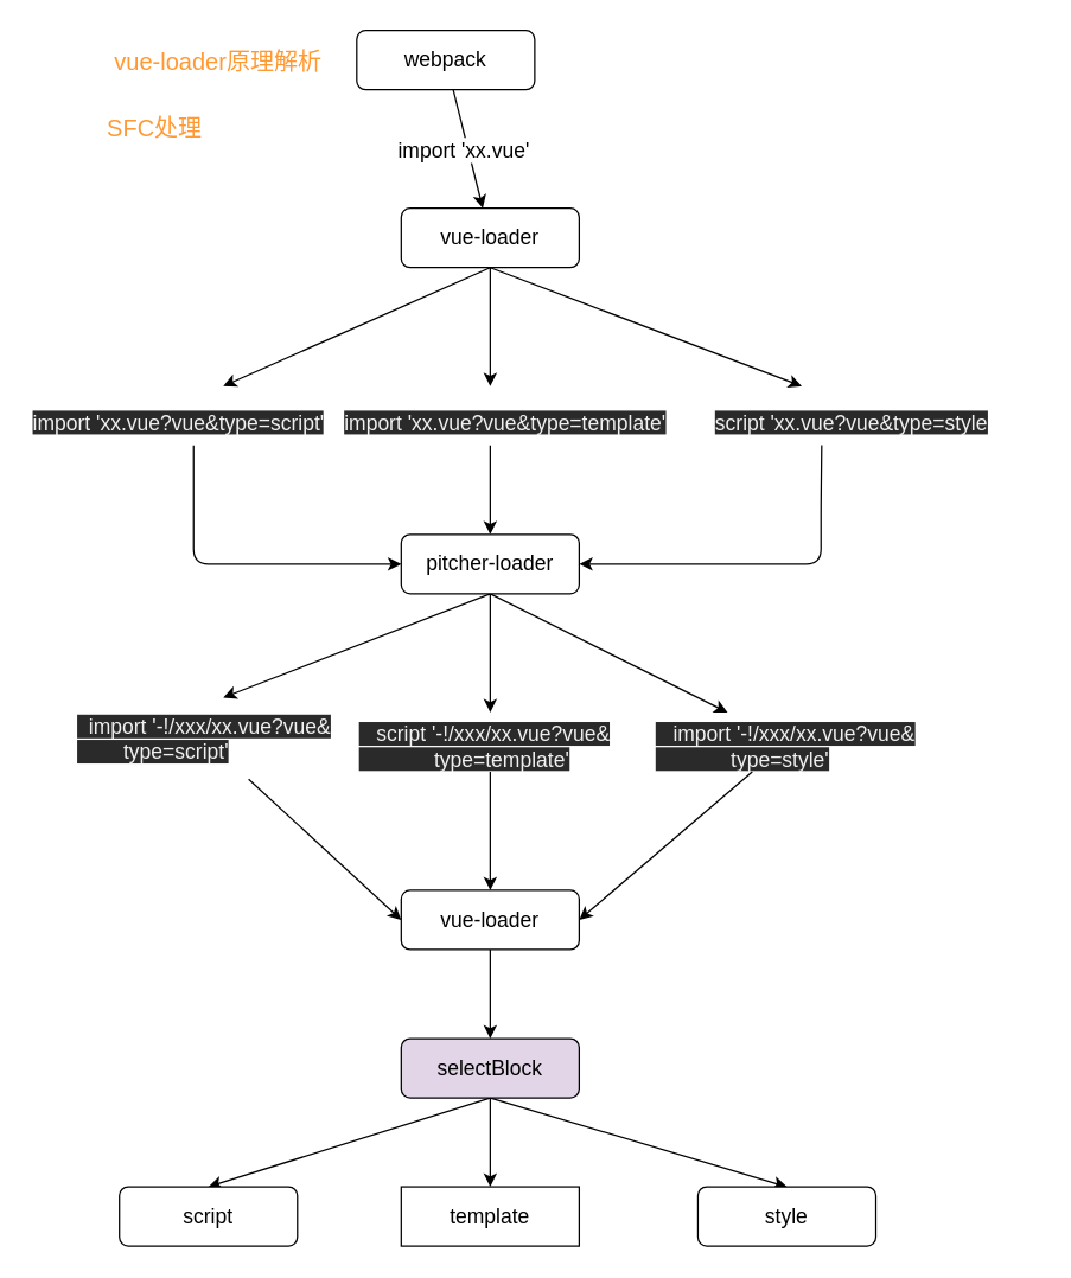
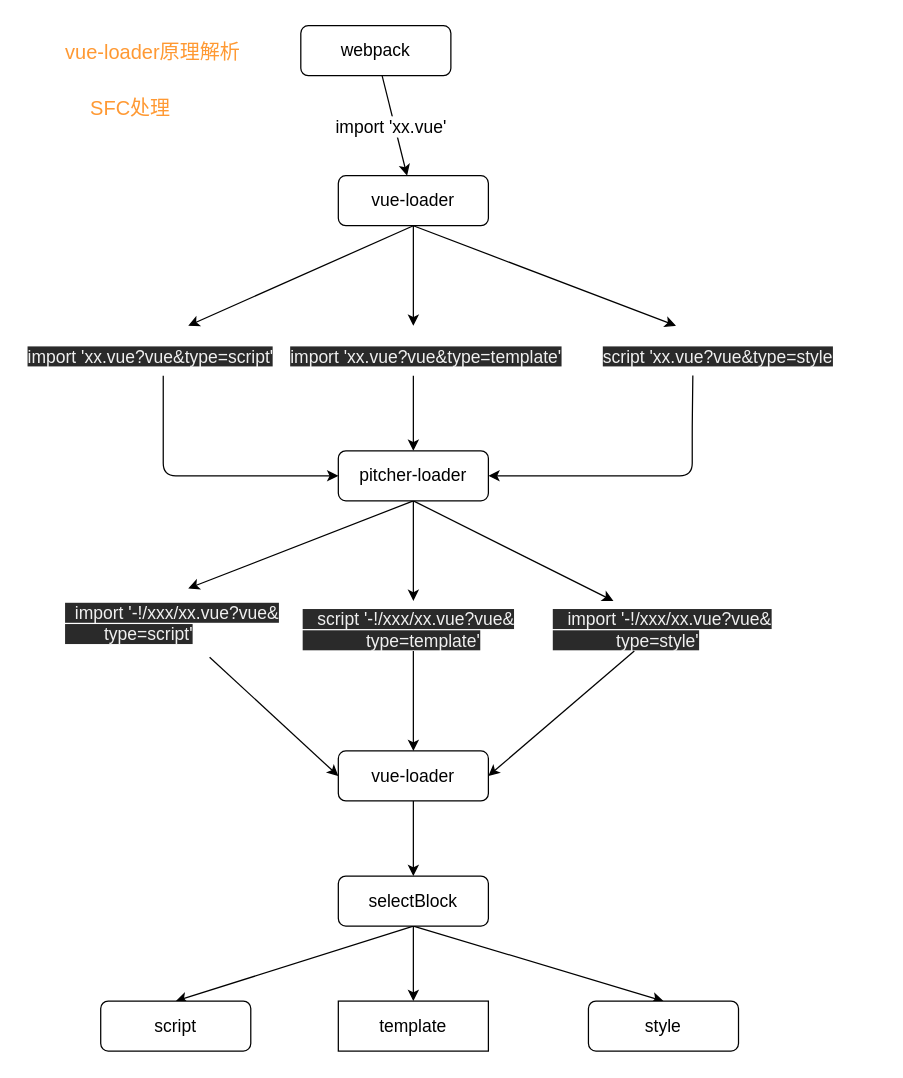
  <mxCell id="0" />
  <mxCell id="1" parent="0" />
  <mxCell id="2" value="" style="edgeStyle=none;html=1;fontSize=16;" edge="1" parent="1" source="4" target="8"><mxGeometry relative="1" as="geometry" /></mxCell>
  <mxCell id="3" value="&lt;span&gt;import 'xx.vue'&lt;/span&gt;" style="edgeLabel;html=1;align=center;verticalAlign=middle;resizable=0;points=[];fontSize=14;" vertex="1" connectable="0" parent="2"><mxGeometry x="-0.342" relative="1" as="geometry"><mxPoint y="14" as="offset" /></mxGeometry></mxCell>
  <mxCell id="4" value="&lt;font style=&quot;font-size: 14px&quot;&gt;webpack&lt;/font&gt;" style="rounded=1;whiteSpace=wrap;html=1;" vertex="1" parent="1"><mxGeometry x="240" y="20" width="120" height="40" as="geometry" /></mxCell>
  <mxCell id="5" style="edgeStyle=none;html=1;fontSize=14;exitX=0.5;exitY=1;exitDx=0;exitDy=0;" edge="1" parent="1" source="8"><mxGeometry relative="1" as="geometry"><mxPoint x="150" y="260" as="targetPoint" /></mxGeometry></mxCell>
  <mxCell id="6" style="edgeStyle=none;html=1;fontSize=14;" edge="1" parent="1" source="8"><mxGeometry relative="1" as="geometry"><mxPoint x="330" y="260" as="targetPoint" /></mxGeometry></mxCell>
  <mxCell id="7" style="edgeStyle=none;html=1;fontSize=14;exitX=0.5;exitY=1;exitDx=0;exitDy=0;" edge="1" parent="1" source="8"><mxGeometry relative="1" as="geometry"><mxPoint x="540" y="260" as="targetPoint" /></mxGeometry></mxCell>
  <mxCell id="8" value="&lt;font style=&quot;font-size: 14px&quot;&gt;vue-loader&lt;/font&gt;" style="rounded=1;whiteSpace=wrap;html=1;" vertex="1" parent="1"><mxGeometry x="270" y="140" width="120" height="40" as="geometry" /></mxCell>
  <mxCell id="9" style="edgeStyle=none;html=1;fontSize=14;" edge="1" parent="1" source="10" target="18"><mxGeometry relative="1" as="geometry"><mxPoint x="130" y="390" as="targetPoint" /><Array as="points"><mxPoint x="130" y="380" /></Array></mxGeometry></mxCell>
  <mxCell id="10" value="&lt;meta charset=&quot;utf-8&quot;&gt;&lt;span style=&quot;color: rgb(240, 240, 240); font-family: helvetica; font-size: 14px; font-style: normal; font-weight: 400; letter-spacing: normal; text-align: center; text-indent: 0px; text-transform: none; word-spacing: 0px; background-color: rgb(42, 42, 42); display: inline; float: none;&quot;&gt;import 'xx.vue?vue&amp;amp;type=script'&lt;/span&gt;" style="text;whiteSpace=wrap;html=1;fontSize=14;" vertex="1" parent="1"><mxGeometry x="20" y="270" width="220" height="30" as="geometry" /></mxCell>
  <mxCell id="11" value="" style="edgeStyle=none;html=1;fontSize=14;" edge="1" parent="1" target="18"><mxGeometry relative="1" as="geometry"><mxPoint x="330" y="300" as="sourcePoint" /></mxGeometry></mxCell>
  <mxCell id="12" value="&lt;span style=&quot;color: rgb(240 , 240 , 240) ; font-family: &amp;#34;helvetica&amp;#34; ; font-size: 14px ; font-style: normal ; font-weight: 400 ; letter-spacing: normal ; text-align: center ; text-indent: 0px ; text-transform: none ; word-spacing: 0px ; background-color: rgb(42 , 42 , 42) ; display: inline ; float: none&quot;&gt;import 'xx.vue?vue&amp;amp;type=template'&lt;/span&gt;" style="text;whiteSpace=wrap;html=1;fontSize=14;" vertex="1" parent="1"><mxGeometry x="230" y="270" width="220" height="30" as="geometry" /></mxCell>
  <mxCell id="13" style="edgeStyle=none;html=1;fontSize=14;entryX=1;entryY=0.5;entryDx=0;entryDy=0;exitX=0.334;exitY=0.992;exitDx=0;exitDy=0;exitPerimeter=0;" edge="1" parent="1" source="14" target="18"><mxGeometry relative="1" as="geometry"><mxPoint x="590" y="410" as="targetPoint" /><Array as="points"><mxPoint x="553" y="340" /><mxPoint x="553" y="380" /></Array></mxGeometry></mxCell>
  <mxCell id="14" value="&lt;span style=&quot;color: rgb(240 , 240 , 240) ; font-family: &amp;#34;helvetica&amp;#34; ; font-size: 14px ; font-style: normal ; font-weight: 400 ; letter-spacing: normal ; text-align: center ; text-indent: 0px ; text-transform: none ; word-spacing: 0px ; background-color: rgb(42 , 42 , 42) ; display: inline ; float: none&quot;&gt;script 'xx.vue?vue&amp;amp;type=style&lt;/span&gt;" style="text;whiteSpace=wrap;html=1;fontSize=14;" vertex="1" parent="1"><mxGeometry x="480" y="270" width="220" height="30" as="geometry" /></mxCell>
  <mxCell id="15" style="edgeStyle=none;html=1;fontSize=16;fontColor=#FF9933;exitX=0.5;exitY=1;exitDx=0;exitDy=0;" edge="1" parent="1" source="18"><mxGeometry relative="1" as="geometry"><mxPoint x="150" y="470" as="targetPoint" /><Array as="points" /></mxGeometry></mxCell>
  <mxCell id="16" style="edgeStyle=none;html=1;fontSize=16;fontColor=#FF9933;" edge="1" parent="1" source="18"><mxGeometry relative="1" as="geometry"><mxPoint x="330" y="480" as="targetPoint" /></mxGeometry></mxCell>
  <mxCell id="17" style="edgeStyle=none;html=1;fontSize=16;fontColor=#FF9933;exitX=0.5;exitY=1;exitDx=0;exitDy=0;" edge="1" parent="1" source="18"><mxGeometry relative="1" as="geometry"><mxPoint x="490" y="480" as="targetPoint" /></mxGeometry></mxCell>
  <mxCell id="18" value="&lt;font style=&quot;font-size: 14px&quot;&gt;pitcher-loader&lt;/font&gt;" style="rounded=1;whiteSpace=wrap;html=1;" vertex="1" parent="1"><mxGeometry x="270" y="360" width="120" height="40" as="geometry" /></mxCell>
- <mxCell id="19" value="&lt;div style=&quot;text-align: center; font-size: 16px;&quot;&gt;&lt;span style=&quot;font-size: 16px;&quot;&gt;&lt;font face=&quot;helvetica&quot; style=&quot;font-size: 16px;&quot;&gt;vue-loader原理解析&lt;/font&gt;&lt;/span&gt;&lt;/div&gt;" style="text;whiteSpace=wrap;html=1;fontSize=16;fontColor=#FF9933;" vertex="1" parent="1"><mxGeometry x="75" y="25" width="150" height="30" as="geometry" /></mxCell>
+ <mxCell id="19" value="&lt;div style=&quot;text-align: center; font-size: 16px;&quot;&gt;&lt;span style=&quot;font-size: 16px;&quot;&gt;&lt;font face=&quot;helvetica&quot; style=&quot;font-size: 16px;&quot;&gt;vue-loader原理解析&lt;/font&gt;&lt;/span&gt;&lt;/div&gt;" style="text;whiteSpace=wrap;html=1;fontSize=16;fontColor=#FF9933;" vertex="1" parent="1"><mxGeometry x="50" y="25" width="150" height="30" as="geometry" /></mxCell>
  <mxCell id="20" style="edgeStyle=none;html=1;entryX=0;entryY=0.5;entryDx=0;entryDy=0;fontSize=16;fontColor=#FF9933;" edge="1" parent="1" source="21" target="27"><mxGeometry relative="1" as="geometry" /></mxCell>
  <mxCell id="21" value="&lt;span style=&quot;color: rgb(240 , 240 , 240) ; font-family: &amp;#34;helvetica&amp;#34; ; font-size: 14px ; font-style: normal ; font-weight: 400 ; letter-spacing: normal ; text-align: center ; text-indent: 0px ; text-transform: none ; word-spacing: 0px ; background-color: rgb(42 , 42 , 42) ; display: inline ; float: none&quot;&gt;&amp;nbsp; import '-!/xxx/xx.vue?vue&amp;amp;&lt;br&gt;&amp;nbsp; &amp;nbsp; &amp;nbsp; &amp;nbsp; type=script'&lt;/span&gt;" style="text;whiteSpace=wrap;html=1;fontSize=14;" vertex="1" parent="1"><mxGeometry x="50" y="475" width="180" height="50" as="geometry" /></mxCell>
  <mxCell id="22" style="edgeStyle=none;html=1;entryX=0.5;entryY=0;entryDx=0;entryDy=0;fontSize=16;fontColor=#FF9933;" edge="1" parent="1" source="23" target="27"><mxGeometry relative="1" as="geometry" /></mxCell>
  <mxCell id="23" value="&lt;span style=&quot;color: rgb(240 , 240 , 240) ; font-family: &amp;#34;helvetica&amp;#34; ; font-size: 14px ; font-style: normal ; font-weight: 400 ; letter-spacing: normal ; text-align: center ; text-indent: 0px ; text-transform: none ; word-spacing: 0px ; background-color: rgb(42 , 42 , 42) ; display: inline ; float: none&quot;&gt;&amp;nbsp; &amp;nbsp;script '-!/xxx/xx.vue?vue&amp;amp;&lt;br&gt;&amp;nbsp; &amp;nbsp; &amp;nbsp; &amp;nbsp; &amp;nbsp; &amp;nbsp; &amp;nbsp;type=template'&lt;/span&gt;" style="text;whiteSpace=wrap;html=1;fontSize=14;" vertex="1" parent="1"><mxGeometry x="240" y="480" width="180" height="40" as="geometry" /></mxCell>
  <mxCell id="24" style="edgeStyle=none;html=1;entryX=1;entryY=0.5;entryDx=0;entryDy=0;fontSize=16;fontColor=#FF9933;" edge="1" parent="1" source="25" target="27"><mxGeometry relative="1" as="geometry" /></mxCell>
  <mxCell id="25" value="&lt;span style=&quot;color: rgb(240 , 240 , 240) ; font-family: &amp;#34;helvetica&amp;#34; ; font-size: 14px ; font-style: normal ; font-weight: 400 ; letter-spacing: normal ; text-align: center ; text-indent: 0px ; text-transform: none ; word-spacing: 0px ; background-color: rgb(42 , 42 , 42) ; display: inline ; float: none&quot;&gt;&amp;nbsp; &amp;nbsp;import '-!/xxx/xx.vue?vue&amp;amp;&lt;br&gt;&amp;nbsp; &amp;nbsp; &amp;nbsp; &amp;nbsp; &amp;nbsp; &amp;nbsp; &amp;nbsp;type=style'&lt;/span&gt;" style="text;whiteSpace=wrap;html=1;fontSize=14;" vertex="1" parent="1"><mxGeometry x="440" y="480" width="180" height="40" as="geometry" /></mxCell>
  <mxCell id="26" value="" style="edgeStyle=none;html=1;fontSize=16;fontColor=#FF9933;" edge="1" parent="1" source="27" target="31"><mxGeometry relative="1" as="geometry" /></mxCell>
  <mxCell id="27" value="&lt;font style=&quot;font-size: 14px&quot;&gt;vue-loader&lt;/font&gt;" style="rounded=1;whiteSpace=wrap;html=1;" vertex="1" parent="1"><mxGeometry x="270" y="600" width="120" height="40" as="geometry" /></mxCell>
  <mxCell id="28" style="edgeStyle=none;html=1;entryX=0.5;entryY=0;entryDx=0;entryDy=0;fontSize=16;fontColor=#FF9933;exitX=0.5;exitY=1;exitDx=0;exitDy=0;" edge="1" parent="1" source="31" target="32"><mxGeometry relative="1" as="geometry" /></mxCell>
  <mxCell id="29" style="edgeStyle=none;html=1;fontSize=16;fontColor=#FF9933;" edge="1" parent="1" source="31" target="33"><mxGeometry relative="1" as="geometry" /></mxCell>
  <mxCell id="30" style="edgeStyle=none;html=1;entryX=0.5;entryY=0;entryDx=0;entryDy=0;fontSize=16;fontColor=#FF9933;exitX=0.5;exitY=1;exitDx=0;exitDy=0;" edge="1" parent="1" source="31" target="34"><mxGeometry relative="1" as="geometry" /></mxCell>
- <mxCell id="31" value="&lt;font style=&quot;font-size: 14px&quot;&gt;selectBlock&lt;/font&gt;" style="rounded=1;whiteSpace=wrap;html=1;fillColor=#e1d5e7;" vertex="1" parent="1"><mxGeometry x="270" y="700" width="120" height="40" as="geometry" /></mxCell>
+ <mxCell id="31" value="&lt;font style=&quot;font-size: 14px&quot;&gt;selectBlock&lt;/font&gt;" style="rounded=1;whiteSpace=wrap;html=1;" vertex="1" parent="1"><mxGeometry x="270" y="700" width="120" height="40" as="geometry" /></mxCell>
  <mxCell id="32" value="&lt;font style=&quot;font-size: 14px&quot;&gt;script&lt;/font&gt;" style="rounded=1;whiteSpace=wrap;html=1;" vertex="1" parent="1"><mxGeometry x="80" y="800" width="120" height="40" as="geometry" /></mxCell>
  <mxCell id="33" value="&lt;font style=&quot;font-size: 14px&quot;&gt;template&lt;/font&gt;" style="whiteSpace=wrap;html=1;rounded=0;" vertex="1" parent="1"><mxGeometry x="270" y="800" width="120" height="40" as="geometry" /></mxCell>
  <mxCell id="34" value="&lt;font style=&quot;font-size: 14px&quot;&gt;style&lt;/font&gt;" style="rounded=1;whiteSpace=wrap;html=1;" vertex="1" parent="1"><mxGeometry x="470" y="800" width="120" height="40" as="geometry" /></mxCell>
  <mxCell id="35" value="&lt;div style=&quot;text-align: center ; font-size: 16px&quot;&gt;&lt;span style=&quot;font-size: 16px&quot;&gt;&lt;font face=&quot;helvetica&quot; style=&quot;font-size: 16px&quot;&gt;SFC处理&lt;/font&gt;&lt;/span&gt;&lt;/div&gt;" style="text;whiteSpace=wrap;html=1;fontSize=16;fontColor=#FF9933;" vertex="1" parent="1"><mxGeometry x="70" y="70" width="80" height="30" as="geometry" /></mxCell>
